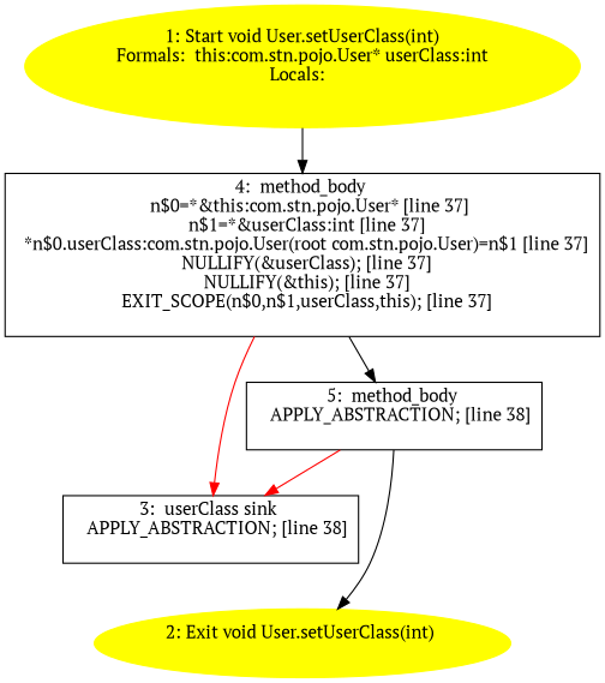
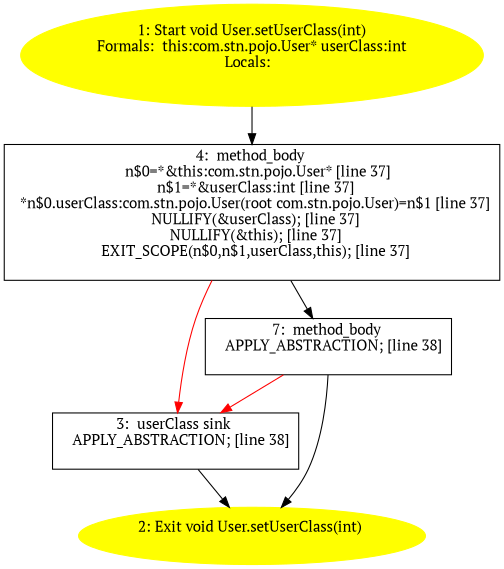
  digraph {
    fontname="PT Serif"
    node [fontname="PT Serif" shape=box]
    edge [fontname="PT Serif"]
    n1 [color=yellow label="1: Start void User.setUserClass(int)\nFormals:  this:com.stn.pojo.User* userClass:int\nLocals:  \n  " style=filled shape=""]
    n2 [label="4:  method_body \n   n$0=*&this:com.stn.pojo.User* [line 37]\n  n$1=*&userClass:int [line 37]\n  *n$0.userClass:com.stn.pojo.User(root com.stn.pojo.User)=n$1 [line 37]\n  NULLIFY(&userClass); [line 37]\n  NULLIFY(&this); [line 37]\n  EXIT_SCOPE(n$0,n$1,userClass,this); [line 37]\n "]
    n3 [label="3:  userClass sink \n   APPLY_ABSTRACTION; [line 38]\n "]
-   n4 [label="5:  method_body \n   APPLY_ABSTRACTION; [line 38]\n "]
+   n4 [label="7:  method_body \n   APPLY_ABSTRACTION; [line 38]\n "]
    n5 [color=yellow label="2: Exit void User.setUserClass(int) \n  " style=filled shape=""]
    n1 -> n2
    n2 -> n3 [color=red]
    n2 -> n4
+   n3 -> n5
    n4 -> n3 [color=red]
    n4 -> n5
  }
